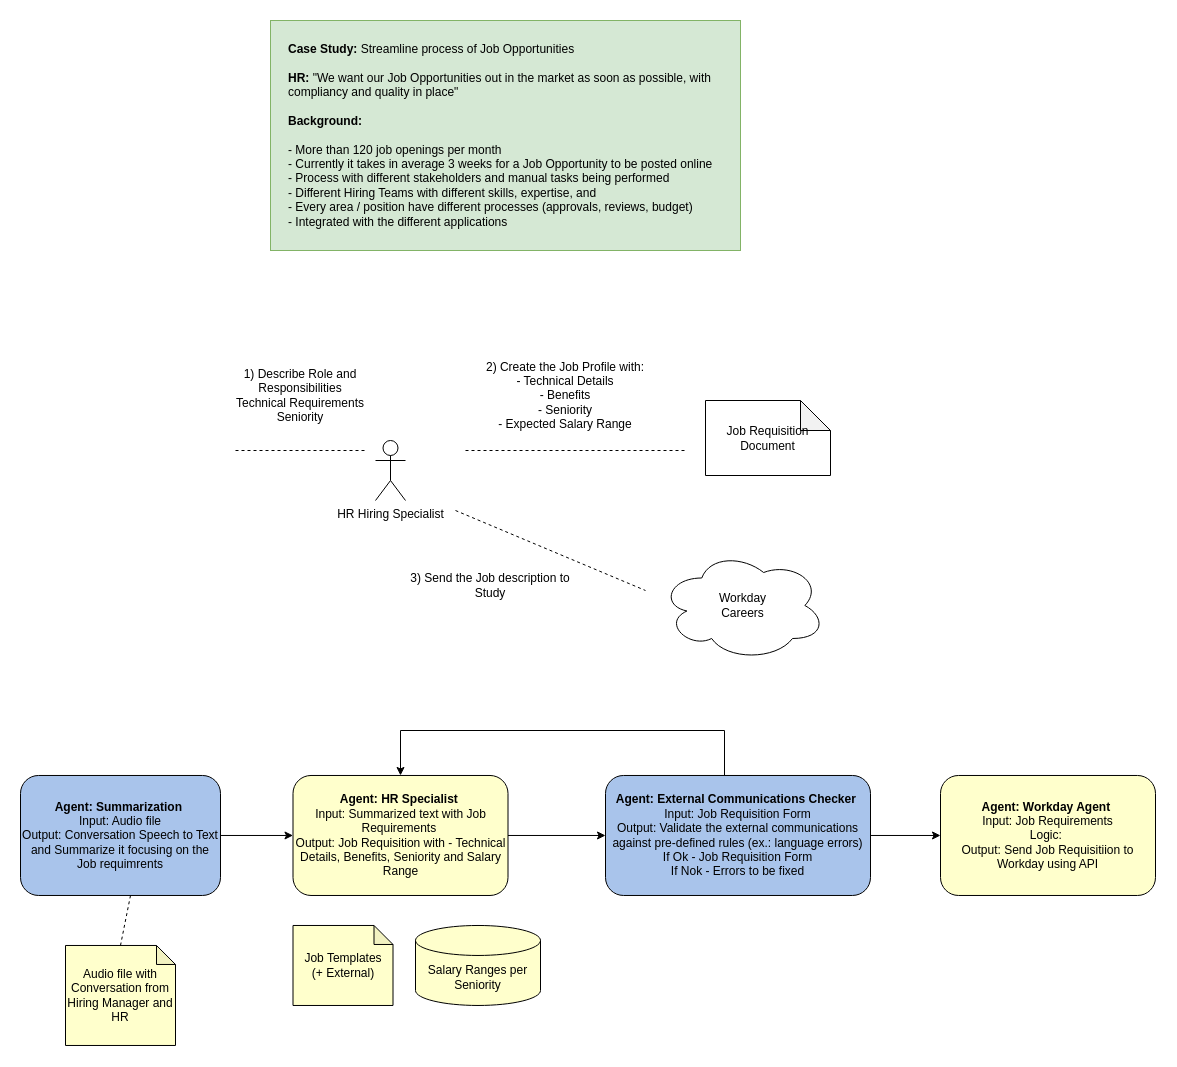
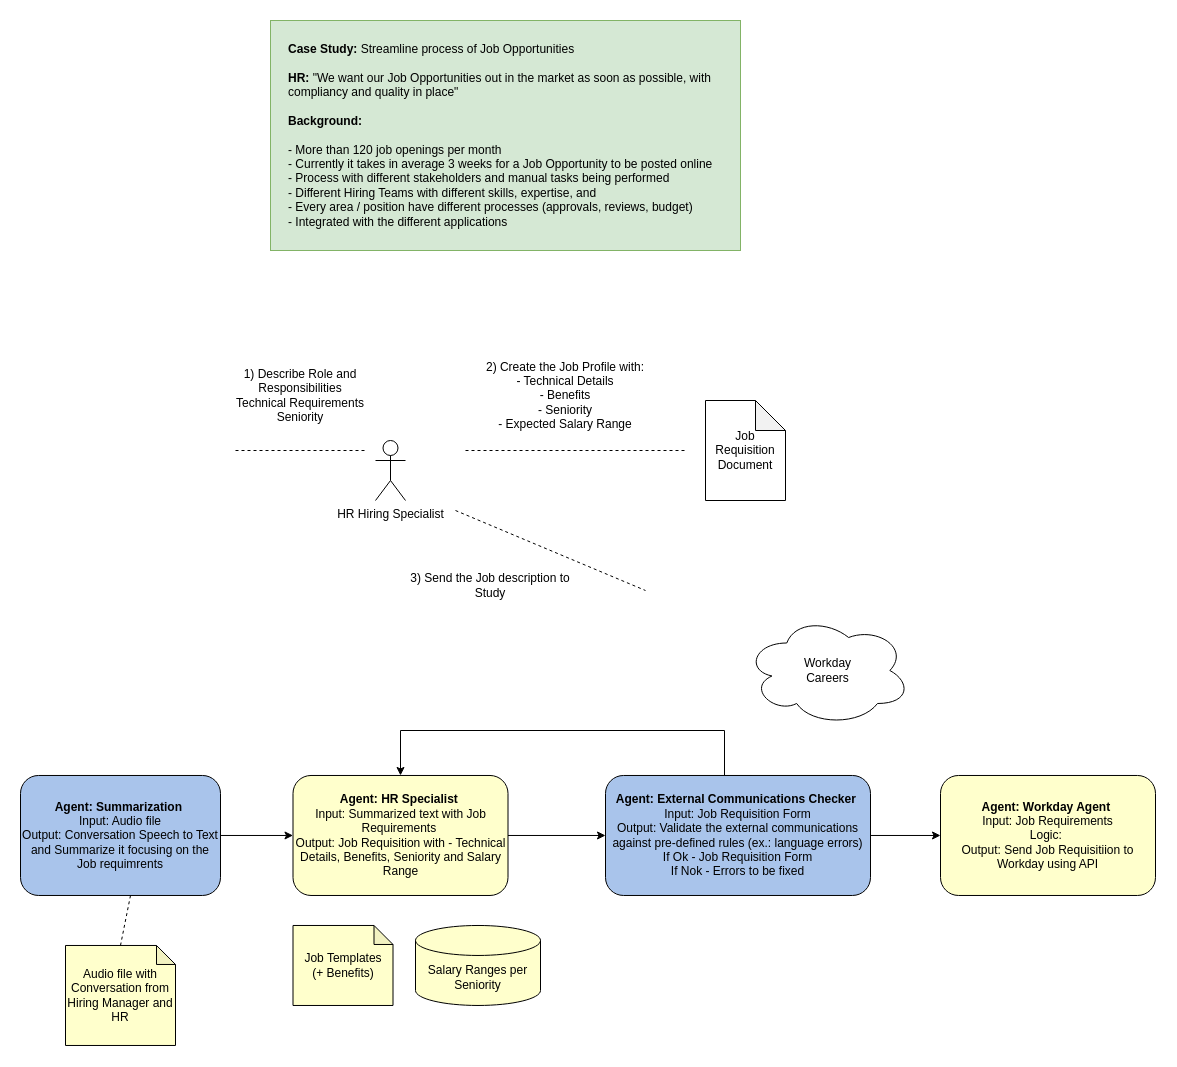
  <mxCell id="0" />
  <mxCell id="1" parent="0" />
  <mxCell id="2" value="" style="rounded=0;whiteSpace=wrap;html=1;fillColor=#d5e8d4;strokeColor=#82b366;" parent="1" vertex="1"><mxGeometry x="270" y="20" width="470" height="230" as="geometry" /></mxCell>
  <mxCell id="3" value="HR Hiring Specialist" style="shape=umlActor;verticalLabelPosition=bottom;verticalAlign=top;html=1;outlineConnect=0;" parent="1" vertex="1"><mxGeometry x="375" y="440" width="30" height="60" as="geometry" /></mxCell>
  <mxCell id="4" value="" style="endArrow=none;dashed=1;html=1;rounded=0;" parent="1" edge="1"><mxGeometry width="50" height="50" relative="1" as="geometry"><mxPoint x="235" y="450" as="sourcePoint" /><mxPoint x="365" y="450" as="targetPoint" /></mxGeometry></mxCell>
  <mxCell id="5" value="1) Describe Role and Responsibilities&lt;div&gt;Technical Requirements&lt;/div&gt;&lt;div&gt;Seniority&lt;/div&gt;" style="text;html=1;align=center;verticalAlign=middle;whiteSpace=wrap;rounded=0;" parent="1" vertex="1"><mxGeometry x="205" y="380" width="190" height="30" as="geometry" /></mxCell>
  <mxCell id="6" value="2) Create the Job Profile with:&lt;div&gt;- Technical Details&lt;/div&gt;&lt;div&gt;- Benefits&lt;/div&gt;&lt;div&gt;- Seniority&lt;/div&gt;&lt;div&gt;- Expected Salary Range&lt;/div&gt;" style="text;html=1;align=center;verticalAlign=middle;whiteSpace=wrap;rounded=0;" parent="1" vertex="1"><mxGeometry x="470" y="380" width="190" height="30" as="geometry" /></mxCell>
- <mxCell id="7" value="Job Requisition&lt;div&gt;Document&lt;/div&gt;" style="shape=note;whiteSpace=wrap;html=1;backgroundOutline=1;darkOpacity=0.05;" parent="1" vertex="1"><mxGeometry x="705" y="400" width="125" height="75" as="geometry" /></mxCell>
+ <mxCell id="7" value="Job Requisition&lt;div&gt;Document&lt;/div&gt;" style="shape=note;whiteSpace=wrap;html=1;backgroundOutline=1;darkOpacity=0.05;" parent="1" vertex="1"><mxGeometry x="705" y="400" width="80" height="100" as="geometry" /></mxCell>
  <mxCell id="8" value="" style="endArrow=none;dashed=1;html=1;rounded=0;" parent="1" edge="1"><mxGeometry width="50" height="50" relative="1" as="geometry"><mxPoint x="465" y="450" as="sourcePoint" /><mxPoint x="685" y="450" as="targetPoint" /></mxGeometry></mxCell>
- <mxCell id="9" value="Workday&lt;div&gt;Careers&lt;/div&gt;" style="ellipse;shape=cloud;whiteSpace=wrap;html=1;" parent="1" vertex="1"><mxGeometry x="660" y="550" width="165" height="110" as="geometry" /></mxCell>
+ <mxCell id="9" value="Workday&lt;div&gt;Careers&lt;/div&gt;" style="ellipse;shape=cloud;whiteSpace=wrap;html=1;" parent="1" vertex="1"><mxGeometry x="745" y="615" width="165" height="110" as="geometry" /></mxCell>
  <mxCell id="10" value="" style="endArrow=none;dashed=1;html=1;rounded=0;" parent="1" edge="1"><mxGeometry width="50" height="50" relative="1" as="geometry"><mxPoint x="455" y="510" as="sourcePoint" /><mxPoint x="645" y="590" as="targetPoint" /></mxGeometry></mxCell>
  <mxCell id="11" value="3) Send the Job description to Study" style="text;html=1;align=center;verticalAlign=middle;whiteSpace=wrap;rounded=0;" parent="1" vertex="1"><mxGeometry x="395" y="570" width="190" height="30" as="geometry" /></mxCell>
  <mxCell id="12" style="edgeStyle=orthogonalEdgeStyle;rounded=0;orthogonalLoop=1;jettySize=auto;html=1;" parent="1" source="13" target="15" edge="1"><mxGeometry relative="1" as="geometry" /></mxCell>
  <mxCell id="13" value="&lt;b&gt;Agent:&amp;nbsp;&lt;/b&gt;&lt;b&gt;Summarization&amp;nbsp;&lt;/b&gt;&lt;div&gt;Input: Audio file&lt;br&gt;&lt;div&gt;Output: Conversation Speech to Text and Summarize it focusing on the Job requimrents&lt;/div&gt;&lt;/div&gt;" style="rounded=1;whiteSpace=wrap;html=1;fillColor=#A9C4EB;" parent="1" vertex="1"><mxGeometry x="20" y="774.97" width="200" height="120" as="geometry" /></mxCell>
  <mxCell id="14" style="edgeStyle=orthogonalEdgeStyle;rounded=0;orthogonalLoop=1;jettySize=auto;html=1;entryX=0;entryY=0.5;entryDx=0;entryDy=0;" parent="1" source="15" target="22" edge="1"><mxGeometry relative="1" as="geometry" /></mxCell>
  <mxCell id="15" value="&lt;b&gt;Agent:&lt;/b&gt; &lt;b&gt;HR Specialist&lt;/b&gt;&amp;nbsp;&lt;div&gt;Input: Summarized text with Job Requirements&lt;span style=&quot;background-color: initial;&quot;&gt;&amp;nbsp;&lt;/span&gt;&lt;/div&gt;&lt;div&gt;Output: Job Requisition with - Technical Details, Benefits, Seniority and Salary Range&lt;/div&gt;" style="rounded=1;whiteSpace=wrap;html=1;fillColor=#FFFFCC;" parent="1" vertex="1"><mxGeometry x="292.5" y="774.97" width="215" height="120" as="geometry" /></mxCell>
- <mxCell id="16" value="Job Templates&lt;div&gt;(+ External)&lt;/div&gt;" style="shape=note;whiteSpace=wrap;html=1;backgroundOutline=1;darkOpacity=0.05;size=19;fillColor=#FFFFCC;" parent="1" vertex="1"><mxGeometry x="292.5" y="924.97" width="100" height="80" as="geometry" /></mxCell>
+ <mxCell id="16" value="Job Templates&lt;div&gt;(+ Benefits)&lt;/div&gt;" style="shape=note;whiteSpace=wrap;html=1;backgroundOutline=1;darkOpacity=0.05;size=19;fillColor=#FFFFCC;" parent="1" vertex="1"><mxGeometry x="292.5" y="924.97" width="100" height="80" as="geometry" /></mxCell>
  <mxCell id="17" value="Audio file with Conversation from Hiring Manager and HR" style="shape=note;whiteSpace=wrap;html=1;backgroundOutline=1;darkOpacity=0.05;size=19;fillColor=#FFFFCC;" parent="1" vertex="1"><mxGeometry x="65" y="944.97" width="110" height="100" as="geometry" /></mxCell>
  <mxCell id="18" value="" style="endArrow=none;dashed=1;html=1;rounded=0;exitX=0.5;exitY=0;exitDx=0;exitDy=0;exitPerimeter=0;entryX=0.55;entryY=1;entryDx=0;entryDy=0;entryPerimeter=0;" parent="1" source="17" target="13" edge="1"><mxGeometry width="50" height="50" relative="1" as="geometry"><mxPoint x="35" y="944.97" as="sourcePoint" /><mxPoint x="85" y="894.97" as="targetPoint" /></mxGeometry></mxCell>
  <mxCell id="19" value="Salary Ranges per Seniority" style="shape=cylinder3;whiteSpace=wrap;html=1;boundedLbl=1;backgroundOutline=1;size=15;fillColor=#FFFFCC;" parent="1" vertex="1"><mxGeometry x="415" y="924.97" width="125" height="80" as="geometry" /></mxCell>
  <mxCell id="20" style="edgeStyle=orthogonalEdgeStyle;rounded=0;orthogonalLoop=1;jettySize=auto;html=1;entryX=0.5;entryY=0;entryDx=0;entryDy=0;exitX=0.552;exitY=0.003;exitDx=0;exitDy=0;exitPerimeter=0;" parent="1" source="22" target="15" edge="1"><mxGeometry relative="1" as="geometry"><Array as="points"><mxPoint x="724" y="729.97" /><mxPoint x="400" y="729.97" /></Array></mxGeometry></mxCell>
  <mxCell id="21" style="edgeStyle=orthogonalEdgeStyle;rounded=0;orthogonalLoop=1;jettySize=auto;html=1;entryX=0;entryY=0.5;entryDx=0;entryDy=0;" parent="1" source="22" target="23" edge="1"><mxGeometry relative="1" as="geometry" /></mxCell>
  <mxCell id="22" value="&lt;b&gt;Agent:&lt;/b&gt; &lt;b&gt;External Communications Checker&lt;/b&gt;&amp;nbsp;&lt;div&gt;Input: Job Requisition Form&lt;/div&gt;&lt;div&gt;Output:&amp;nbsp;Validate the external communications against pre-defined rules (ex.: language errors)&lt;br&gt;&lt;/div&gt;&lt;div&gt;If Ok - Job Requisition Form&lt;/div&gt;&lt;div&gt;If Nok - Errors to be fixed&lt;/div&gt;" style="rounded=1;whiteSpace=wrap;html=1;fillColor=#A9C4EB;" parent="1" vertex="1"><mxGeometry x="605" y="774.97" width="265" height="120" as="geometry" /></mxCell>
  <mxCell id="23" value="&lt;b&gt;Agent:&lt;/b&gt; &lt;b&gt;Workday Agent&lt;/b&gt;&amp;nbsp;&lt;div&gt;Input: Job Requirements&lt;/div&gt;&lt;div&gt;Logic:&amp;nbsp;&lt;/div&gt;&lt;div&gt;Output: Send Job Requisitiion to Workday using API&lt;/div&gt;" style="rounded=1;whiteSpace=wrap;html=1;fillColor=#FFFFCC;" parent="1" vertex="1"><mxGeometry x="940" y="774.97" width="215" height="120" as="geometry" /></mxCell>
  <mxCell id="24" value="&lt;b&gt;Case Study:&lt;/b&gt; Streamline process of Job Opportunities&lt;div&gt;&lt;br&gt;&lt;/div&gt;&lt;div&gt;&lt;b&gt;HR:&lt;/b&gt;&amp;nbsp;&quot;We want our Job Opportunities out in the market as soon as possible, with compliancy and quality in place&quot;&lt;/div&gt;&lt;div&gt;&lt;br&gt;&lt;/div&gt;&lt;div&gt;&lt;div&gt;&lt;b&gt;Background:&lt;/b&gt;&lt;/div&gt;&lt;div&gt;&lt;br&gt;&lt;/div&gt;&lt;div&gt;- More than 120 job openings per month&lt;/div&gt;&lt;div&gt;- Currently it takes in average 3 weeks for a Job Opportunity to be posted online&lt;/div&gt;&lt;div&gt;- Process with different stakeholders and manual tasks being performed&lt;/div&gt;&lt;div&gt;- Different Hiring Teams with different skills, expertise, and&amp;nbsp;&lt;/div&gt;&lt;div&gt;- Every area / position have different processes (approvals, reviews, budget)&lt;/div&gt;&lt;div&gt;- Integrated with the different applications&lt;/div&gt;&lt;/div&gt;" style="text;html=1;align=left;verticalAlign=middle;whiteSpace=wrap;rounded=0;" parent="1" vertex="1"><mxGeometry x="286.25" y="30" width="437.5" height="210" as="geometry" /></mxCell>
